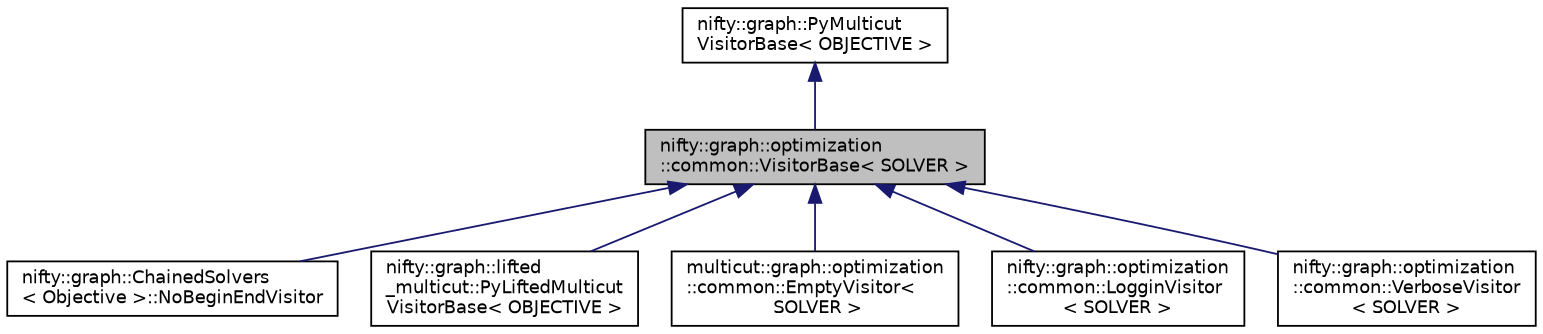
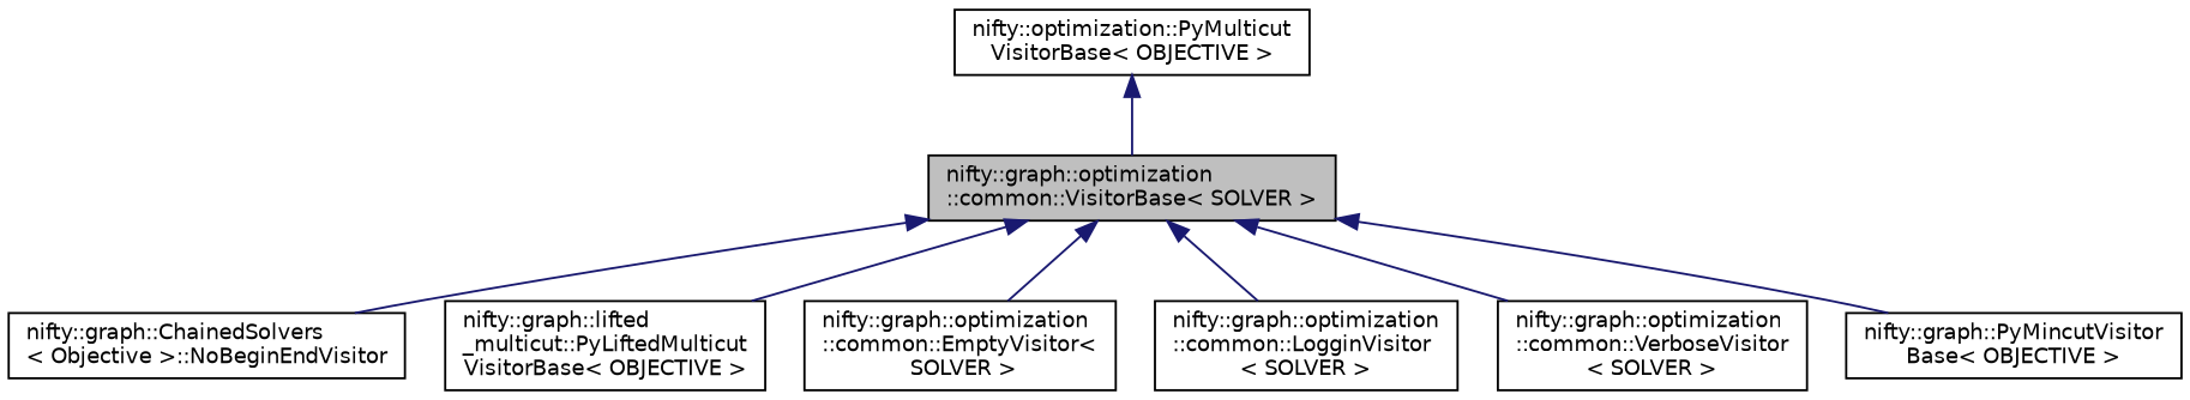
  digraph {
    rankdir=TB
    node [color=black fillcolor=white fontname=Helvetica fontsize=10 shape=record style=filled]
    edge [color=midnightblue dir=back fontname=Helvetica fontsize=10 labelfontname=Helvetica labelfontsize=10 style=solid]
    n1 [fillcolor=grey75 fontcolor=black height=0.2 label="nifty::graph::optimization\l::common::VisitorBase\< SOLVER \>" width=0.4]
    n2 [height=0.2 label="nifty::graph::ChainedSolvers\l\< Objective \>::NoBeginEndVisitor" width=0.4]
    n3 [height=0.2 label="nifty::graph::lifted\l_multicut::PyLiftedMulticut\lVisitorBase\< OBJECTIVE \>" width=0.4]
-   n4 [height=0.2 label="multicut::graph::optimization\l::common::EmptyVisitor\<\l SOLVER \>" width=0.4]
+   n4 [height=0.2 label="nifty::graph::optimization\l::common::EmptyVisitor\<\l SOLVER \>" width=0.4]
    n5 [height=0.2 label="nifty::graph::optimization\l::common::LogginVisitor\l\< SOLVER \>" width=0.4]
    n6 [height=0.2 label="nifty::graph::optimization\l::common::VerboseVisitor\l\< SOLVER \>" width=0.4]
-   n8 [height=0.2 label="nifty::graph::PyMulticut\lVisitorBase\< OBJECTIVE \>" width=0.4]
+   n7 [height=0.2 label="nifty::graph::PyMincutVisitor\lBase\< OBJECTIVE \>" width=0.4]
+   n8 [height=0.2 label="nifty::optimization::PyMulticut\lVisitorBase\< OBJECTIVE \>" width=0.4]
    n1 -> n2
    n1 -> n3
    n1 -> n4
    n1 -> n5
    n1 -> n6
+   n1 -> n7
    n8 -> n1
  }
